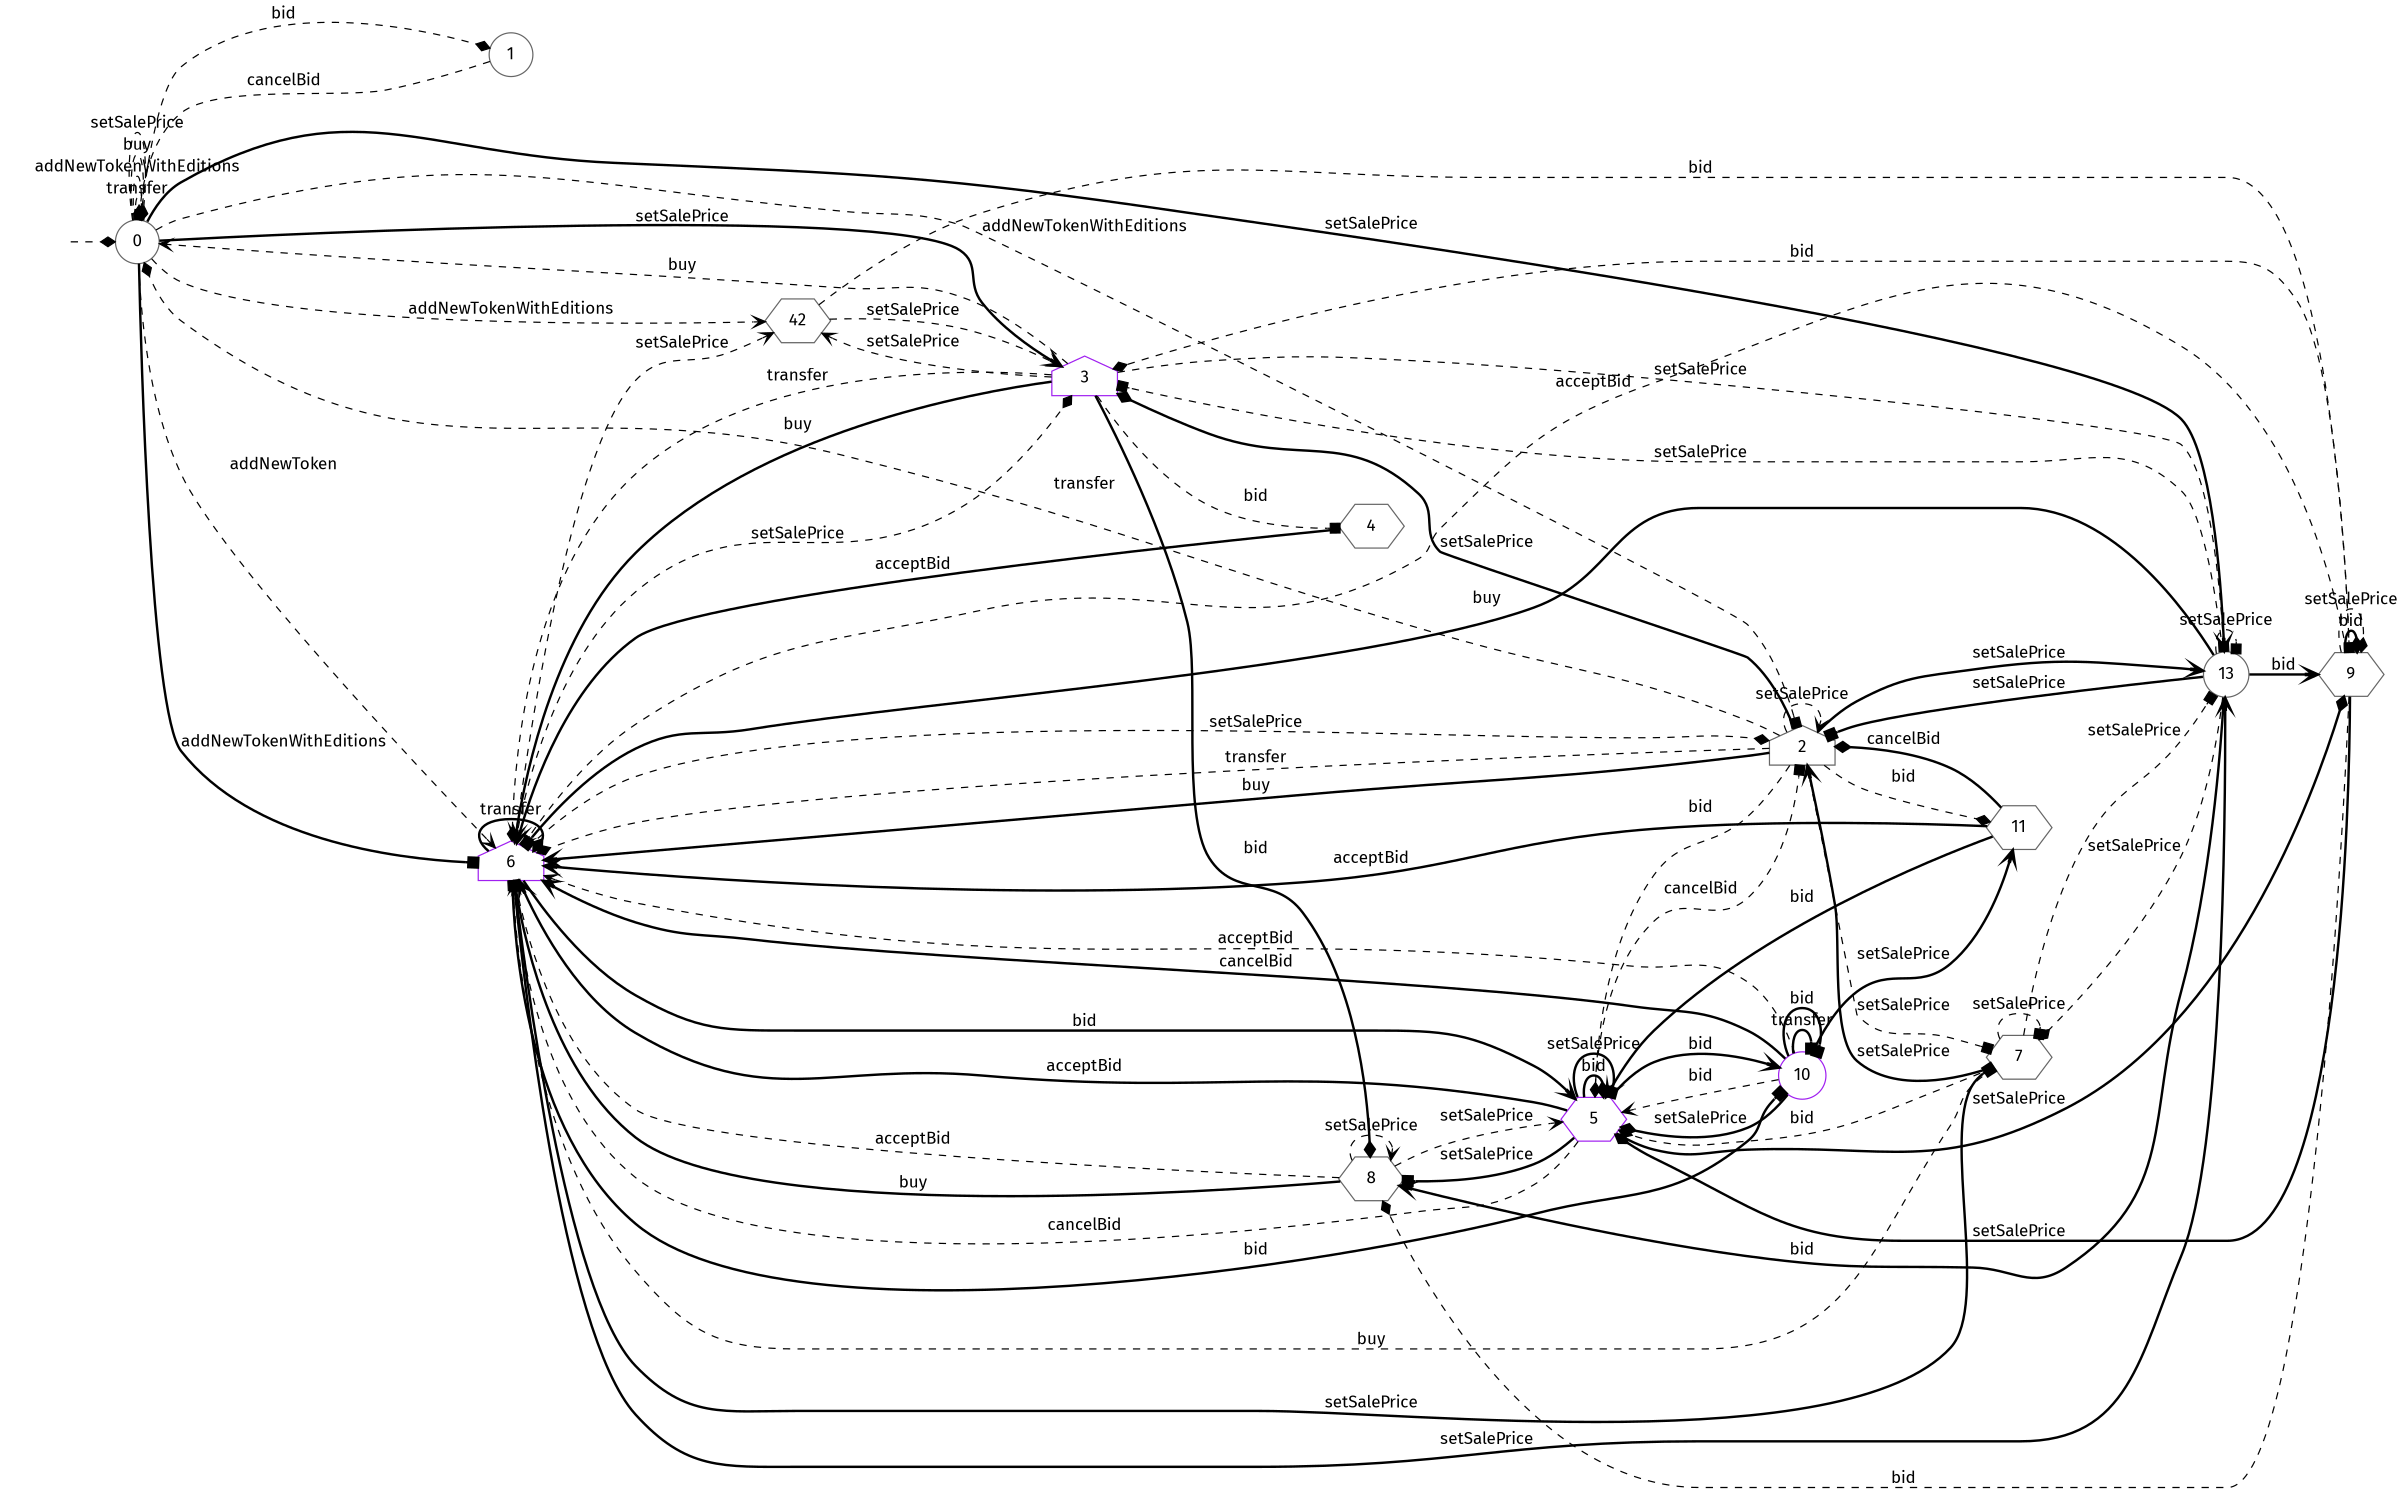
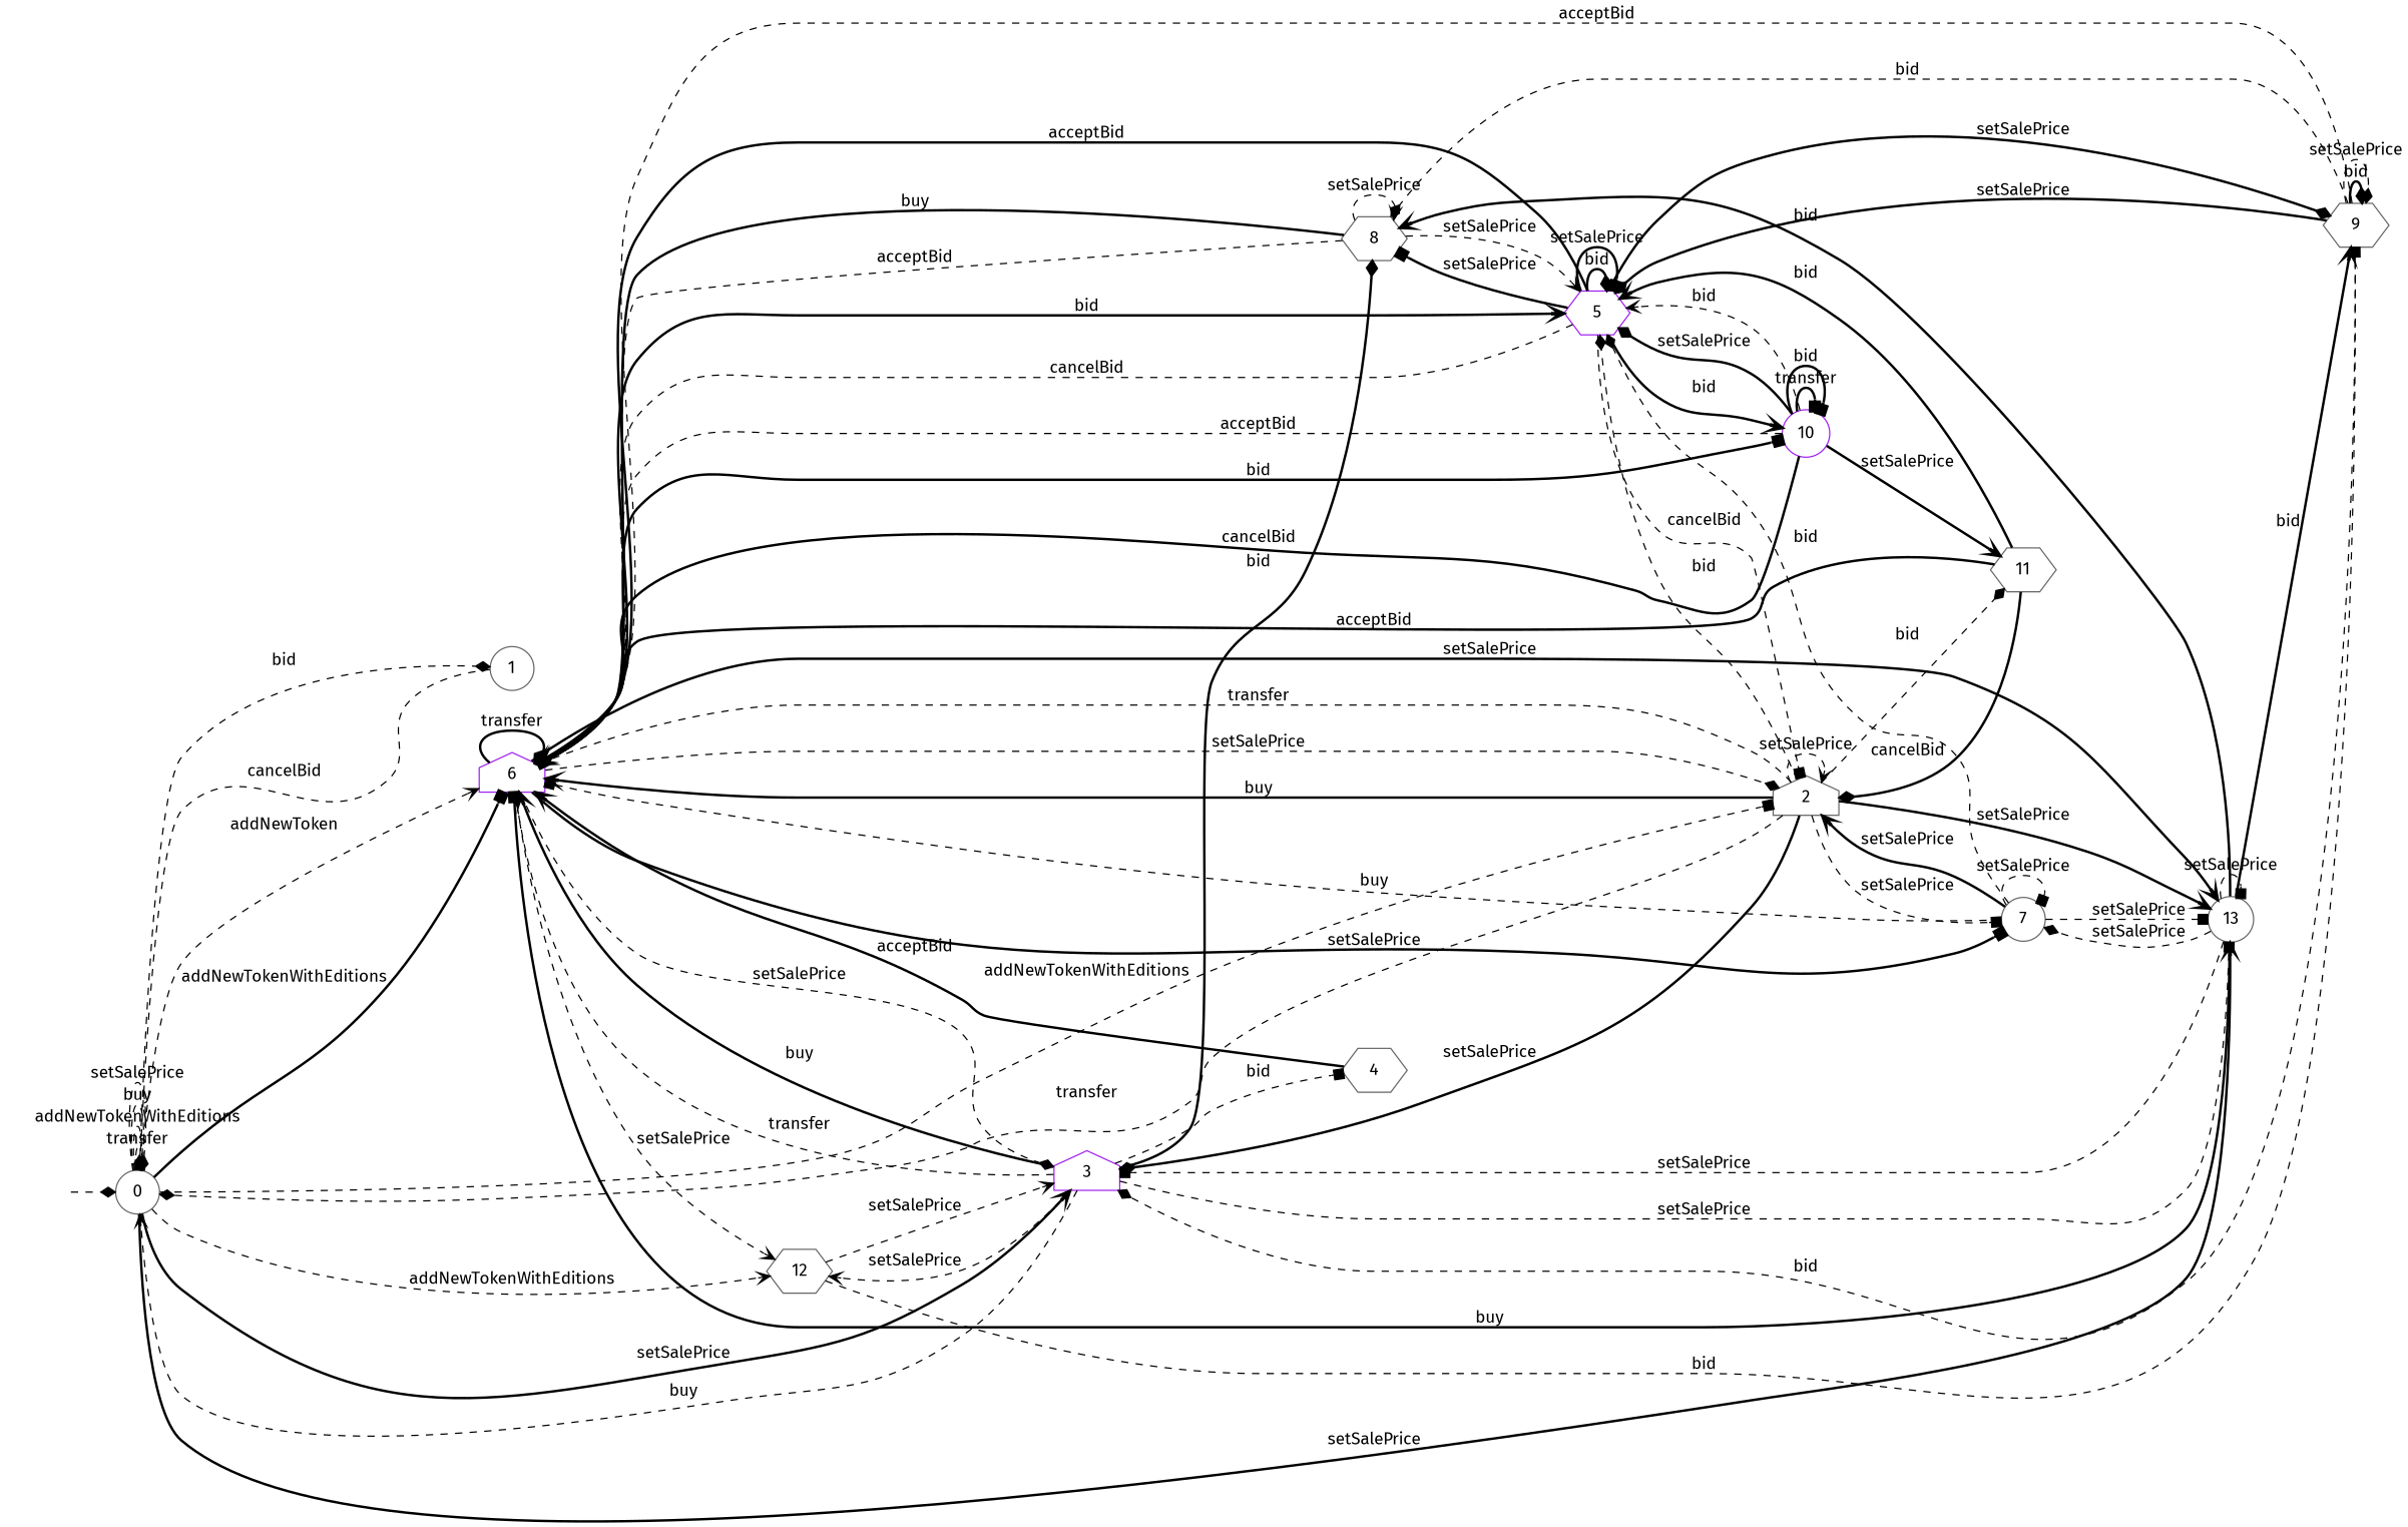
  digraph {
    fontname="Fira Sans"
    rankdir=LR
    node [color=gray40 fontname="Fira Sans" shape=hexagon]
    edge [arrowhead=vee fontname="Fira Sans" style=dashed]
    "" [shape=plaintext]
    n2 [label=0 shape=circle]
    n3 [label=1 shape=circle]
    n4 [color=purple label=6 shape=house]
-   n5 [label=42]
+   n5 [label=12]
    n6 [color=purple label=3 shape=house]
    n7 [label=13 shape=circle]
    n8 [label=2 shape=house]
    n9 [color=purple label=10 shape=circle]
    n10 [color=purple label=5]
    n11 [label=11]
-   n12 [label=7]
+   n12 [label=7 shape=circle]
    n13 [label=9]
    n14 [label=8]
    n15 [label=4]
    "" -> n2 [arrowhead=diamond]
    n2 -> n2 [arrowhead=diamond label=transfer]
    n2 -> n2 [arrowhead=diamond label=addNewTokenWithEditions]
    n2 -> n2 [arrowhead=diamond label=buy]
    n2 -> n2 [arrowhead=diamond label=setSalePrice]
    n2 -> n3 [arrowhead=diamond label=bid]
    n2 -> n4 [label=addNewToken]
    n2 -> n4 [arrowhead=box label=addNewTokenWithEditions style=bold]
    n2 -> n5 [label=addNewTokenWithEditions]
    n2 -> n6 [label=setSalePrice style=bold]
    n2 -> n7 [label=setSalePrice style=bold]
    n2 -> n8 [arrowhead=box label=addNewTokenWithEditions]
    n3 -> n2 [arrowhead=box label=cancelBid]
    n4 -> n4 [arrowhead=diamond label=transfer style=bold]
    n4 -> n5 [label=setSalePrice]
    n4 -> n6 [arrowhead=diamond label=setSalePrice]
    n4 -> n7 [label=setSalePrice style=bold]
    n4 -> n8 [arrowhead=diamond label=setSalePrice]
    n4 -> n9 [arrowhead=box label=bid style=bold]
    n4 -> n10 [label=bid style=bold]
    n4 -> n12 [arrowhead=box label=setSalePrice style=bold]
    n5 -> n6 [label=setSalePrice]
    n5 -> n13 [arrowhead=box label=bid]
    n6 -> n2 [label=buy]
    n6 -> n4 [arrowhead=diamond label=transfer]
    n6 -> n4 [label=buy style=bold]
    n6 -> n5 [label=setSalePrice]
    n6 -> n7 [arrowhead=box label=setSalePrice]
    n6 -> n14 [arrowhead=diamond label=bid style=bold]
    n6 -> n15 [arrowhead=box label=bid]
    n7 -> n4 [arrowhead=box label=buy style=bold]
    n7 -> n6 [arrowhead=box label=setSalePrice]
    n7 -> n7 [arrowhead=box label=setSalePrice]
-   n7 -> n8 [arrowhead=box label=setSalePrice style=bold]
    n7 -> n12 [arrowhead=diamond label=setSalePrice]
    n7 -> n13 [label=bid style=bold]
    n7 -> n14 [label=bid style=bold]
    n8 -> n2 [arrowhead=diamond label=transfer]
    n8 -> n4 [arrowhead=diamond label=transfer]
    n8 -> n4 [label=buy style=bold]
    n8 -> n6 [arrowhead=diamond label=setSalePrice style=bold]
    n8 -> n7 [label=setSalePrice style=bold]
    n8 -> n8 [label=setSalePrice]
    n8 -> n10 [arrowhead=diamond label=bid]
    n8 -> n11 [arrowhead=diamond label=bid]
    n8 -> n12 [arrowhead=box label=setSalePrice]
    n9 -> n4 [label=acceptBid]
    n9 -> n4 [label=cancelBid style=bold]
    n9 -> n9 [arrowhead=box label=transfer style=bold]
    n9 -> n9 [arrowhead=box label=bid style=bold]
    n9 -> n10 [label=bid]
    n9 -> n10 [arrowhead=diamond label=setSalePrice style=bold]
    n9 -> n11 [label=setSalePrice style=bold]
    n10 -> n4 [label=acceptBid style=bold]
    n10 -> n4 [label=cancelBid]
    n10 -> n8 [arrowhead=box label=cancelBid]
    n10 -> n9 [label=bid style=bold]
    n10 -> n10 [arrowhead=diamond label=bid style=bold]
    n10 -> n10 [arrowhead=box label=setSalePrice style=bold]
    n10 -> n13 [arrowhead=diamond label=setSalePrice style=bold]
    n10 -> n14 [arrowhead=box label=setSalePrice style=bold]
    n11 -> n4 [label=acceptBid style=bold]
    n11 -> n8 [arrowhead=diamond label=cancelBid style=bold]
    n11 -> n10 [label=bid style=bold]
    n12 -> n4 [arrowhead=box label=buy]
    n12 -> n7 [arrowhead=box label=setSalePrice]
    n12 -> n8 [label=setSalePrice style=bold]
    n12 -> n10 [arrowhead=diamond label=bid]
    n12 -> n12 [arrowhead=box label=setSalePrice]
    n13 -> n4 [label=acceptBid]
    n13 -> n6 [arrowhead=diamond label=bid]
    n13 -> n10 [arrowhead=diamond label=setSalePrice style=bold]
    n13 -> n13 [arrowhead=diamond label=bid style=bold]
    n13 -> n13 [arrowhead=diamond label=setSalePrice]
    n13 -> n14 [arrowhead=diamond label=bid]
    n14 -> n4 [label=acceptBid]
    n14 -> n4 [arrowhead=box label=buy style=bold]
    n14 -> n10 [label=setSalePrice]
    n14 -> n14 [label=setSalePrice]
    n15 -> n4 [label=acceptBid style=bold]
  }
